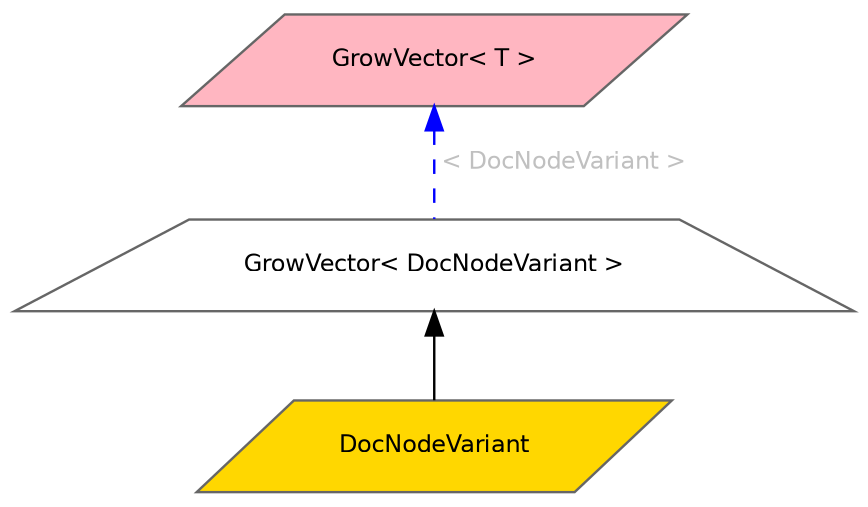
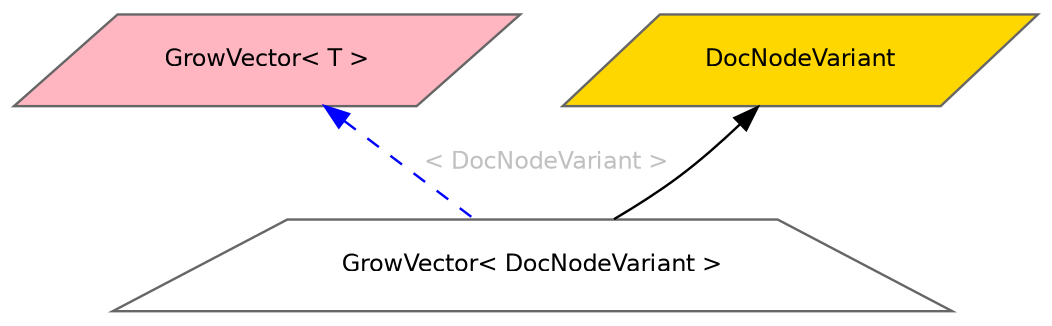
  digraph {
    node [color=gray40 fontname=Helvetica fontsize=10 shape=parallelogram style=filled]
    edge [dir=back fontname=Helvetica fontsize=10 labelfontname=Helvetica labelfontsize=10]
    n1 [fillcolor=lightpink fontcolor=black height=0.2 label="GrowVector\< T \>" width=0.4]
    n2 [fillcolor=white height=0.2 label="GrowVector\< DocNodeVariant \>" shape=trapezium width=0.4]
    n3 [fillcolor=gold height=0.2 label=DocNodeVariant width=0.4]
    n1 -> n2 [color=blue fontcolor=grey label=" \< DocNodeVariant \>" style=dashed]
-   n2 -> n3 [color=black style=solid]
+   n3 -> n2 [color=black style=solid]
  }
